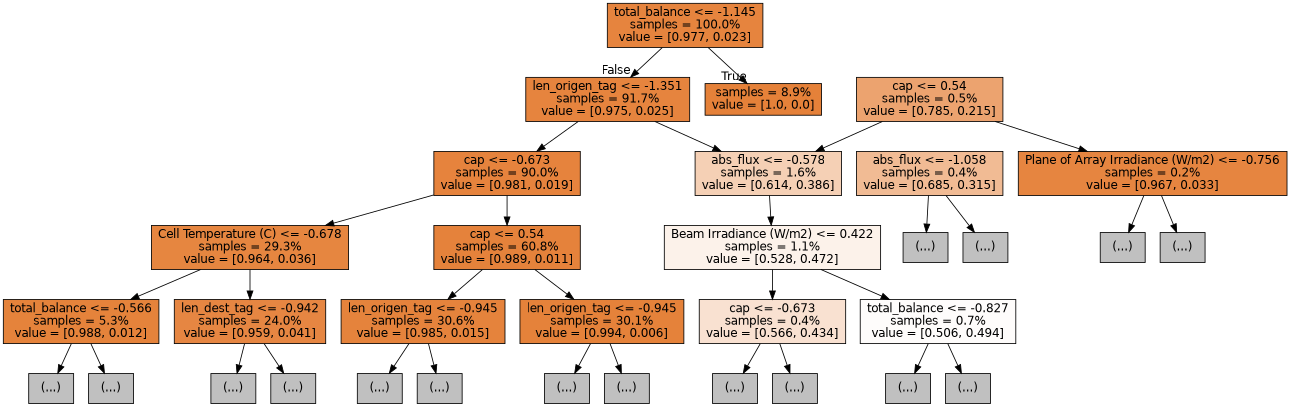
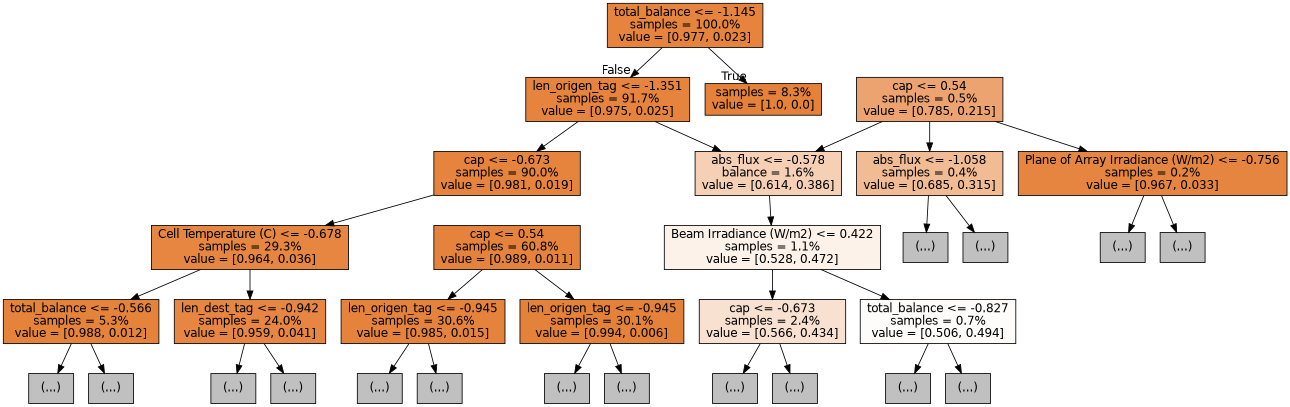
  digraph {
    node [color=black fillcolor="#C0C0C0" fontname=helvetica shape=box style=filled]
    edge [fontname=helvetica]
    n1 [fillcolor="#e6843e" label="total_balance <= -1.145\nsamples = 100.0%\nvalue = [0.977, 0.023]"]
-   n2 [fillcolor="#e58139" label="samples = 8.9%\nvalue = [1.0, 0.0]"]
+   n2 [fillcolor="#e58139" label="samples = 8.3%\nvalue = [1.0, 0.0]"]
    n3 [fillcolor="#e6843e" label="len_origen_tag <= -1.351\nsamples = 91.7%\nvalue = [0.975, 0.025]"]
-   n4 [fillcolor="#f5d0b5" label="abs_flux <= -0.578\nsamples = 1.6%\nvalue = [0.614, 0.386]"]
+   n4 [fillcolor="#f5d0b5" label="abs_flux <= -0.578\nbalance = 1.6%\nvalue = [0.614, 0.386]"]
    n5 [fillcolor="#e6833d" label="cap <= -0.673\nsamples = 90.0%\nvalue = [0.981, 0.019]"]
    n6 [fillcolor="#fcf2ea" label="Beam Irradiance (W/m2) <= 0.422\nsamples = 1.1%\nvalue = [0.528, 0.472]"]
    n7 [fillcolor="#e68640" label="Cell Temperature (C) <= -0.678\nsamples = 29.3%\nvalue = [0.964, 0.036]"]
    n8 [fillcolor="#e5823b" label="cap <= 0.54\nsamples = 60.8%\nvalue = [0.989, 0.011]"]
    n9 [fillcolor="#eca36f" label="cap <= 0.54\nsamples = 0.5%\nvalue = [0.785, 0.215]"]
    n10 [fillcolor="#f1bb94" label="abs_flux <= -1.058\nsamples = 0.4%\nvalue = [0.685, 0.315]"]
    n11 [fillcolor="#e68540" label="Plane of Array Irradiance (W/m2) <= -0.756\nsamples = 0.2%\nvalue = [0.967, 0.033]"]
-   n12 [fillcolor="#f9e1d1" label="cap <= -0.673\nsamples = 0.4%\nvalue = [0.566, 0.434]"]
+   n12 [fillcolor="#f9e1d1" label="cap <= -0.673\nsamples = 2.4%\nvalue = [0.566, 0.434]"]
    n13 [fillcolor="#fefcfb" label="total_balance <= -0.827\nsamples = 0.7%\nvalue = [0.506, 0.494]"]
    n14 [label="(...)"]
    n15 [label="(...)"]
    n16 [label="(...)"]
    n17 [label="(...)"]
    n18 [label="(...)"]
    n19 [label="(...)"]
    n20 [label="(...)"]
    n21 [label="(...)"]
    n22 [fillcolor="#e5833b" label="total_balance <= -0.566\nsamples = 5.3%\nvalue = [0.988, 0.012]"]
    n23 [fillcolor="#e68642" label="len_dest_tag <= -0.942\nsamples = 24.0%\nvalue = [0.959, 0.041]"]
    n24 [fillcolor="#e5833c" label="len_origen_tag <= -0.945\nsamples = 30.6%\nvalue = [0.985, 0.015]"]
    n25 [fillcolor="#e5823a" label="len_origen_tag <= -0.945\nsamples = 30.1%\nvalue = [0.994, 0.006]"]
    n26 [label="(...)"]
    n27 [label="(...)"]
    n28 [label="(...)"]
    n29 [label="(...)"]
    n30 [label="(...)"]
    n31 [label="(...)"]
    n32 [label="(...)"]
    n33 [label="(...)"]
    n1 -> n2 [headlabel=True labelangle=45 labeldistance=2.5]
    n1 -> n3 [headlabel=False labelangle=-45 labeldistance=2.5]
    n3 -> n4
    n3 -> n5
    n4 -> n6
    n5 -> n7
-   n5 -> n8
    n6 -> n12
    n6 -> n13
    n7 -> n22
    n7 -> n23
    n8 -> n24
    n8 -> n25
    n9 -> n4
+   n9 -> n10
    n9 -> n11
    n10 -> n14
    n10 -> n15
    n11 -> n16
    n11 -> n17
    n12 -> n18
    n12 -> n19
    n13 -> n20
    n13 -> n21
    n22 -> n26
    n22 -> n27
    n23 -> n28
    n23 -> n29
    n24 -> n30
    n24 -> n31
    n25 -> n32
    n25 -> n33
  }
